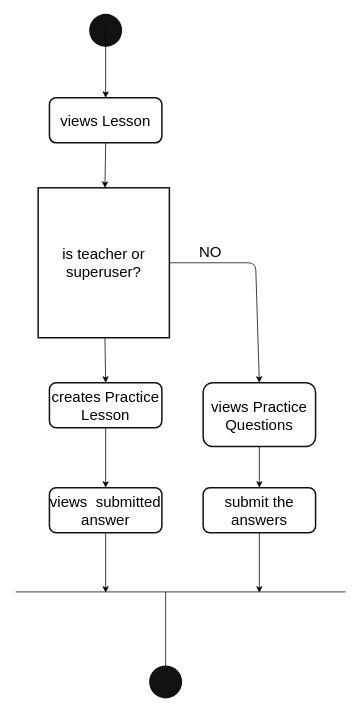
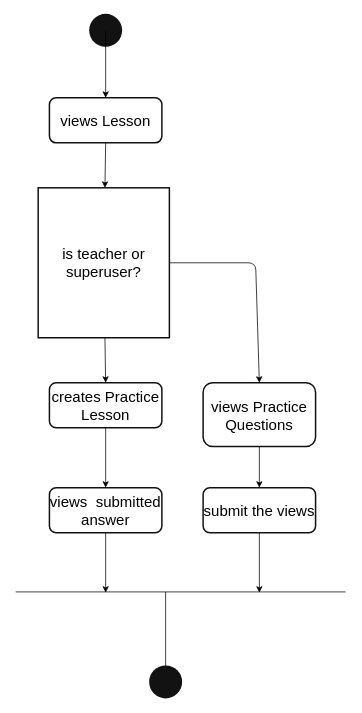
  <mxCell id="0" />
  <mxCell id="1" parent="0" />
  <mxCell id="2" value="" style="shape=waypoint;sketch=0;fillStyle=solid;size=6;pointerEvents=1;points=[];fillColor=none;resizable=0;rotatable=0;perimeter=centerPerimeter;snapToPoint=1;strokeWidth=20;strokeColor=#121212;" parent="1" vertex="1"><mxGeometry x="120" y="20" width="40" height="40" as="geometry" /></mxCell>
  <mxCell id="3" value="" style="endArrow=classic;html=1;exitX=0.434;exitY=0.621;exitDx=0;exitDy=0;exitPerimeter=0;" parent="1" source="2" edge="1"><mxGeometry width="50" height="50" relative="1" as="geometry"><mxPoint x="150" y="60" as="sourcePoint" /><mxPoint x="140" y="130" as="targetPoint" /></mxGeometry></mxCell>
  <mxCell id="4" value="&lt;p style=&quot;font-size: 20px&quot;&gt;views Lesson&lt;/p&gt;" style="rounded=1;whiteSpace=wrap;html=1;strokeColor=#121212;strokeWidth=2;" parent="1" vertex="1"><mxGeometry x="65" y="130" width="150" height="60" as="geometry" /></mxCell>
  <mxCell id="5" value="" style="edgeStyle=none;html=1;fontSize=20;" parent="1" target="7" edge="1"><mxGeometry relative="1" as="geometry"><mxPoint x="140" y="190" as="sourcePoint" /></mxGeometry></mxCell>
  <mxCell id="6" value="" style="edgeStyle=none;html=1;fontSize=20;" parent="1" source="7" edge="1"><mxGeometry relative="1" as="geometry"><mxPoint x="140" y="510" as="targetPoint" /></mxGeometry></mxCell>
  <mxCell id="7" value="&lt;span style=&quot;font-size: 20px&quot;&gt;is teacher or superuser?&lt;/span&gt;" style="whiteSpace=wrap;html=1;strokeColor=#121212;strokeWidth=2;rounded=0;" parent="1" vertex="1"><mxGeometry x="50" y="250" width="175" height="200" as="geometry" /></mxCell>
  <mxCell id="8" value="&lt;p style=&quot;font-size: 20px&quot;&gt;creates Practice Lesson&lt;/p&gt;" style="rounded=1;whiteSpace=wrap;html=1;strokeColor=#121212;strokeWidth=2;" parent="1" vertex="1"><mxGeometry x="65" y="510" width="150" height="60" as="geometry" /></mxCell>
  <mxCell id="9" value="" style="endArrow=classic;html=1;fontSize=20;exitX=1;exitY=0.5;exitDx=0;exitDy=0;entryX=0.5;entryY=0;entryDx=0;entryDy=0;" parent="1" source="7" target="15" edge="1"><mxGeometry width="50" height="50" relative="1" as="geometry"><mxPoint x="390" y="410" as="sourcePoint" /><mxPoint x="340" y="560" as="targetPoint" /><Array as="points"><mxPoint x="340" y="350" /></Array></mxGeometry></mxCell>
  <mxCell id="10" value="" style="endArrow=classic;html=1;fontSize=20;exitX=0.5;exitY=1;exitDx=0;exitDy=0;" parent="1" source="8" edge="1"><mxGeometry width="50" height="50" relative="1" as="geometry"><mxPoint x="390" y="650" as="sourcePoint" /><mxPoint x="140" y="650" as="targetPoint" /></mxGeometry></mxCell>
  <mxCell id="11" value="" style="endArrow=none;html=1;fontSize=20;" parent="1" edge="1"><mxGeometry width="50" height="50" relative="1" as="geometry"><mxPoint x="20" y="789" as="sourcePoint" /><mxPoint x="460" y="789" as="targetPoint" /></mxGeometry></mxCell>
  <mxCell id="12" value="" style="endArrow=classic;html=1;fontSize=20;" parent="1" edge="1"><mxGeometry width="50" height="50" relative="1" as="geometry"><mxPoint x="220" y="789" as="sourcePoint" /><mxPoint x="220" y="909" as="targetPoint" /></mxGeometry></mxCell>
  <mxCell id="13" value="" style="shape=waypoint;sketch=0;fillStyle=solid;size=6;pointerEvents=1;points=[];fillColor=none;resizable=0;rotatable=0;perimeter=centerPerimeter;snapToPoint=1;strokeWidth=20;strokeColor=#121212;" parent="1" vertex="1"><mxGeometry x="200" y="889" width="40" height="40" as="geometry" /></mxCell>
- <mxCell id="14" value="NO" style="text;html=1;strokeColor=none;fillColor=none;align=center;verticalAlign=middle;whiteSpace=wrap;rounded=0;fontSize=20;" parent="1" vertex="1"><mxGeometry x="250" y="320" width="60" height="30" as="geometry" /></mxCell>
  <mxCell id="15" value="&lt;p style=&quot;font-size: 20px&quot;&gt;views Practice Questions&lt;br&gt;&lt;/p&gt;" style="rounded=1;whiteSpace=wrap;html=1;strokeColor=#121212;strokeWidth=2;" parent="1" vertex="1"><mxGeometry x="270" y="510" width="150" height="85" as="geometry" /></mxCell>
  <mxCell id="16" value="" style="endArrow=classic;html=1;fontSize=20;exitX=0.5;exitY=1;exitDx=0;exitDy=0;" parent="1" source="15" edge="1"><mxGeometry width="50" height="50" relative="1" as="geometry"><mxPoint x="270" y="600" as="sourcePoint" /><mxPoint x="345" y="650" as="targetPoint" /></mxGeometry></mxCell>
  <mxCell id="17" style="edgeStyle=none;html=1;fontSize=20;" parent="1" source="18" edge="1"><mxGeometry relative="1" as="geometry"><mxPoint x="140" y="790" as="targetPoint" /></mxGeometry></mxCell>
  <mxCell id="18" value="&lt;p style=&quot;font-size: 20px&quot;&gt;views&amp;nbsp; submitted answer&lt;/p&gt;" style="rounded=1;whiteSpace=wrap;html=1;strokeColor=#121212;strokeWidth=2;" parent="1" vertex="1"><mxGeometry x="65" y="650" width="150" height="60" as="geometry" /></mxCell>
  <mxCell id="19" style="edgeStyle=none;html=1;fontSize=20;" parent="1" source="20" edge="1"><mxGeometry relative="1" as="geometry"><mxPoint x="345" y="790" as="targetPoint" /></mxGeometry></mxCell>
- <mxCell id="20" value="&lt;p style=&quot;font-size: 20px&quot;&gt;submit the answers&lt;/p&gt;" style="rounded=1;whiteSpace=wrap;html=1;strokeColor=#121212;strokeWidth=2;" parent="1" vertex="1"><mxGeometry x="270" y="650" width="150" height="60" as="geometry" /></mxCell>
+ <mxCell id="20" value="&lt;p style=&quot;font-size: 20px&quot;&gt;submit the views&lt;/p&gt;" style="rounded=1;whiteSpace=wrap;html=1;strokeColor=#121212;strokeWidth=2;" parent="1" vertex="1"><mxGeometry x="270" y="650" width="150" height="60" as="geometry" /></mxCell>
